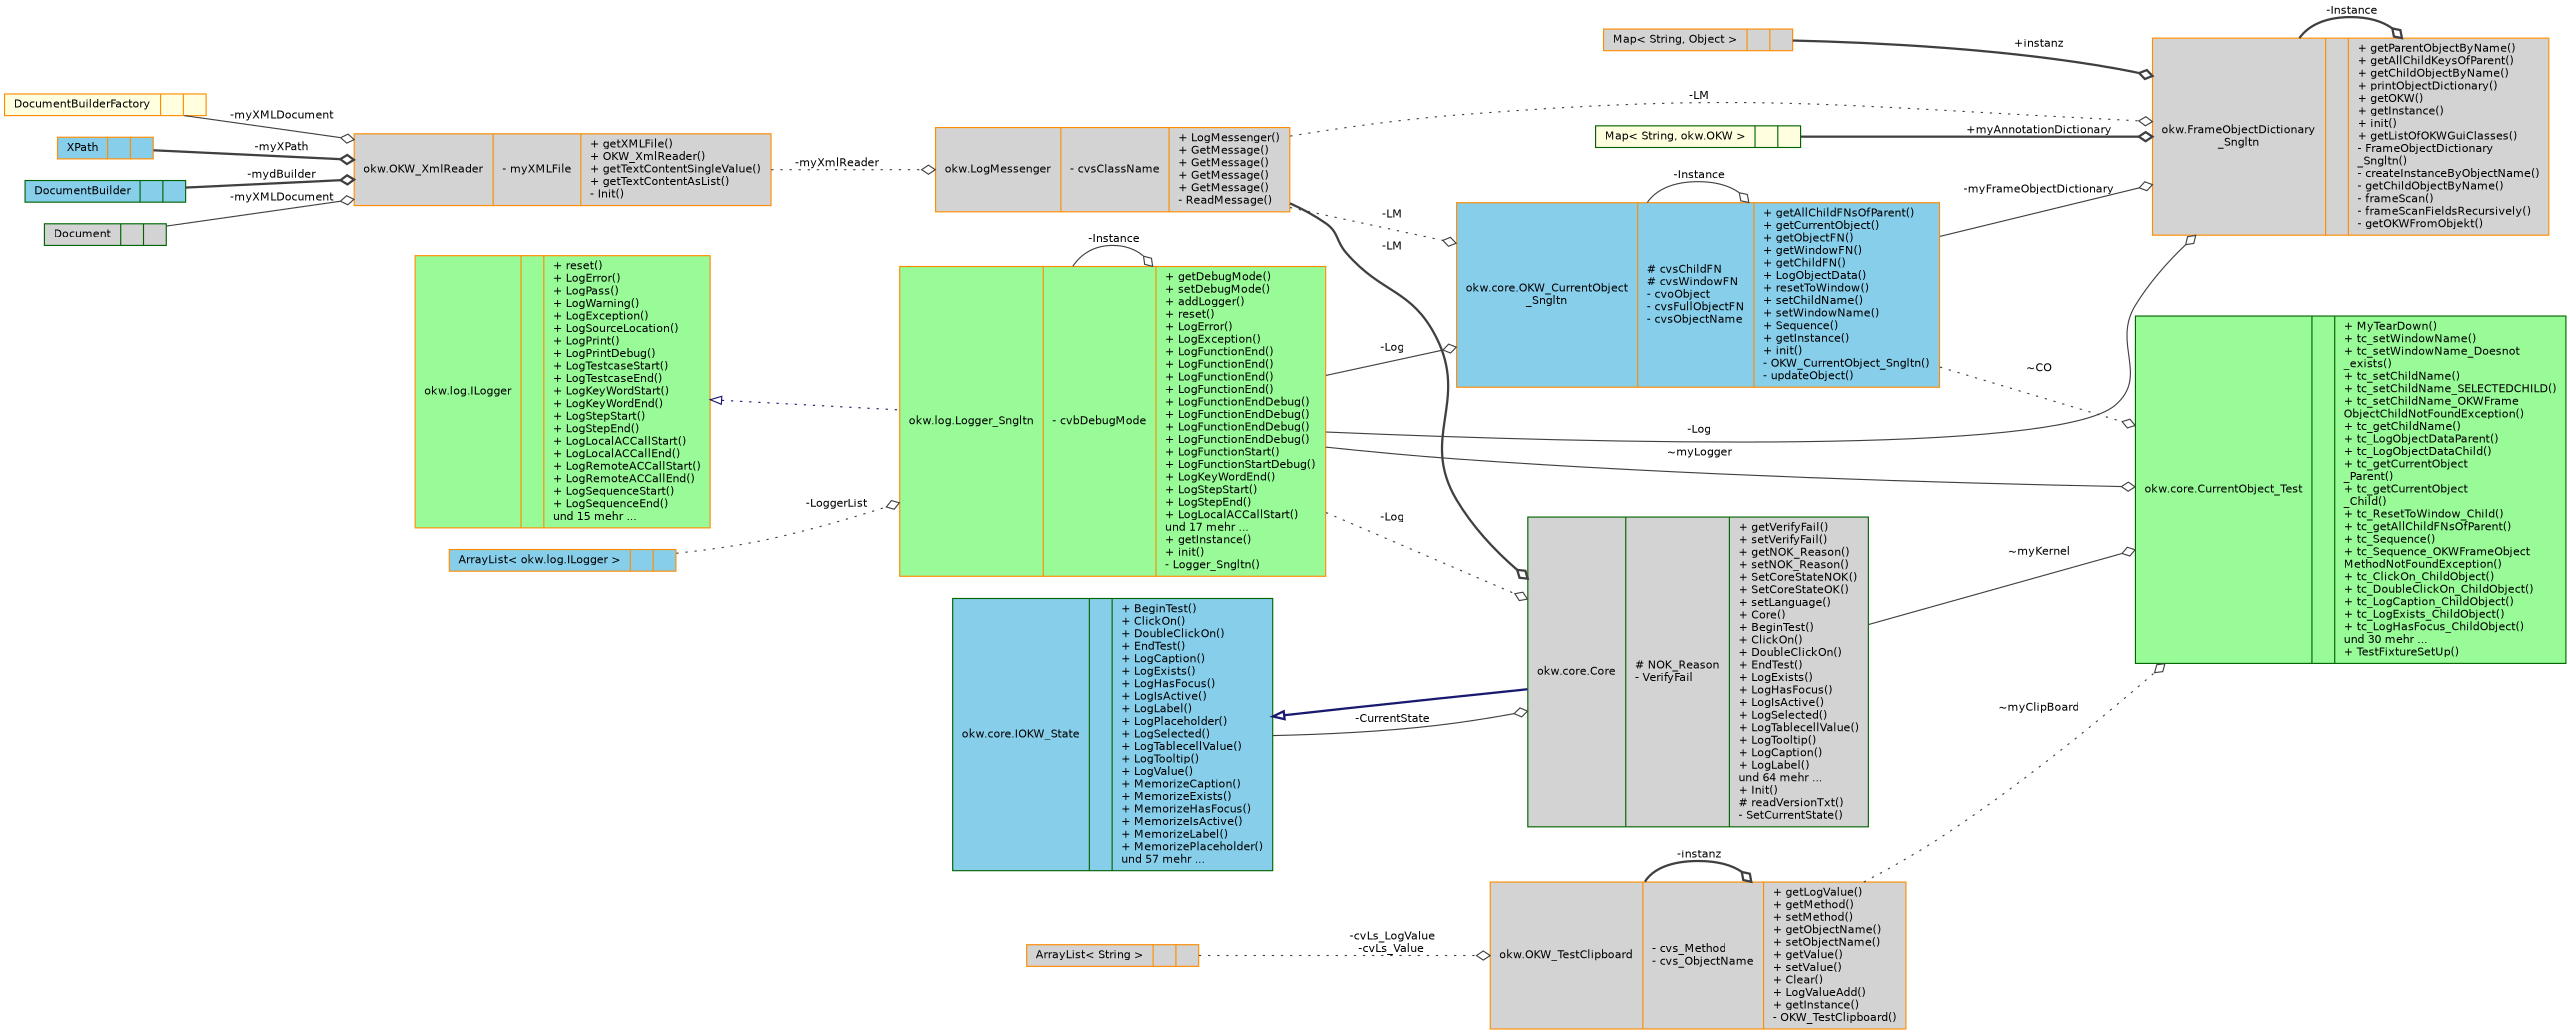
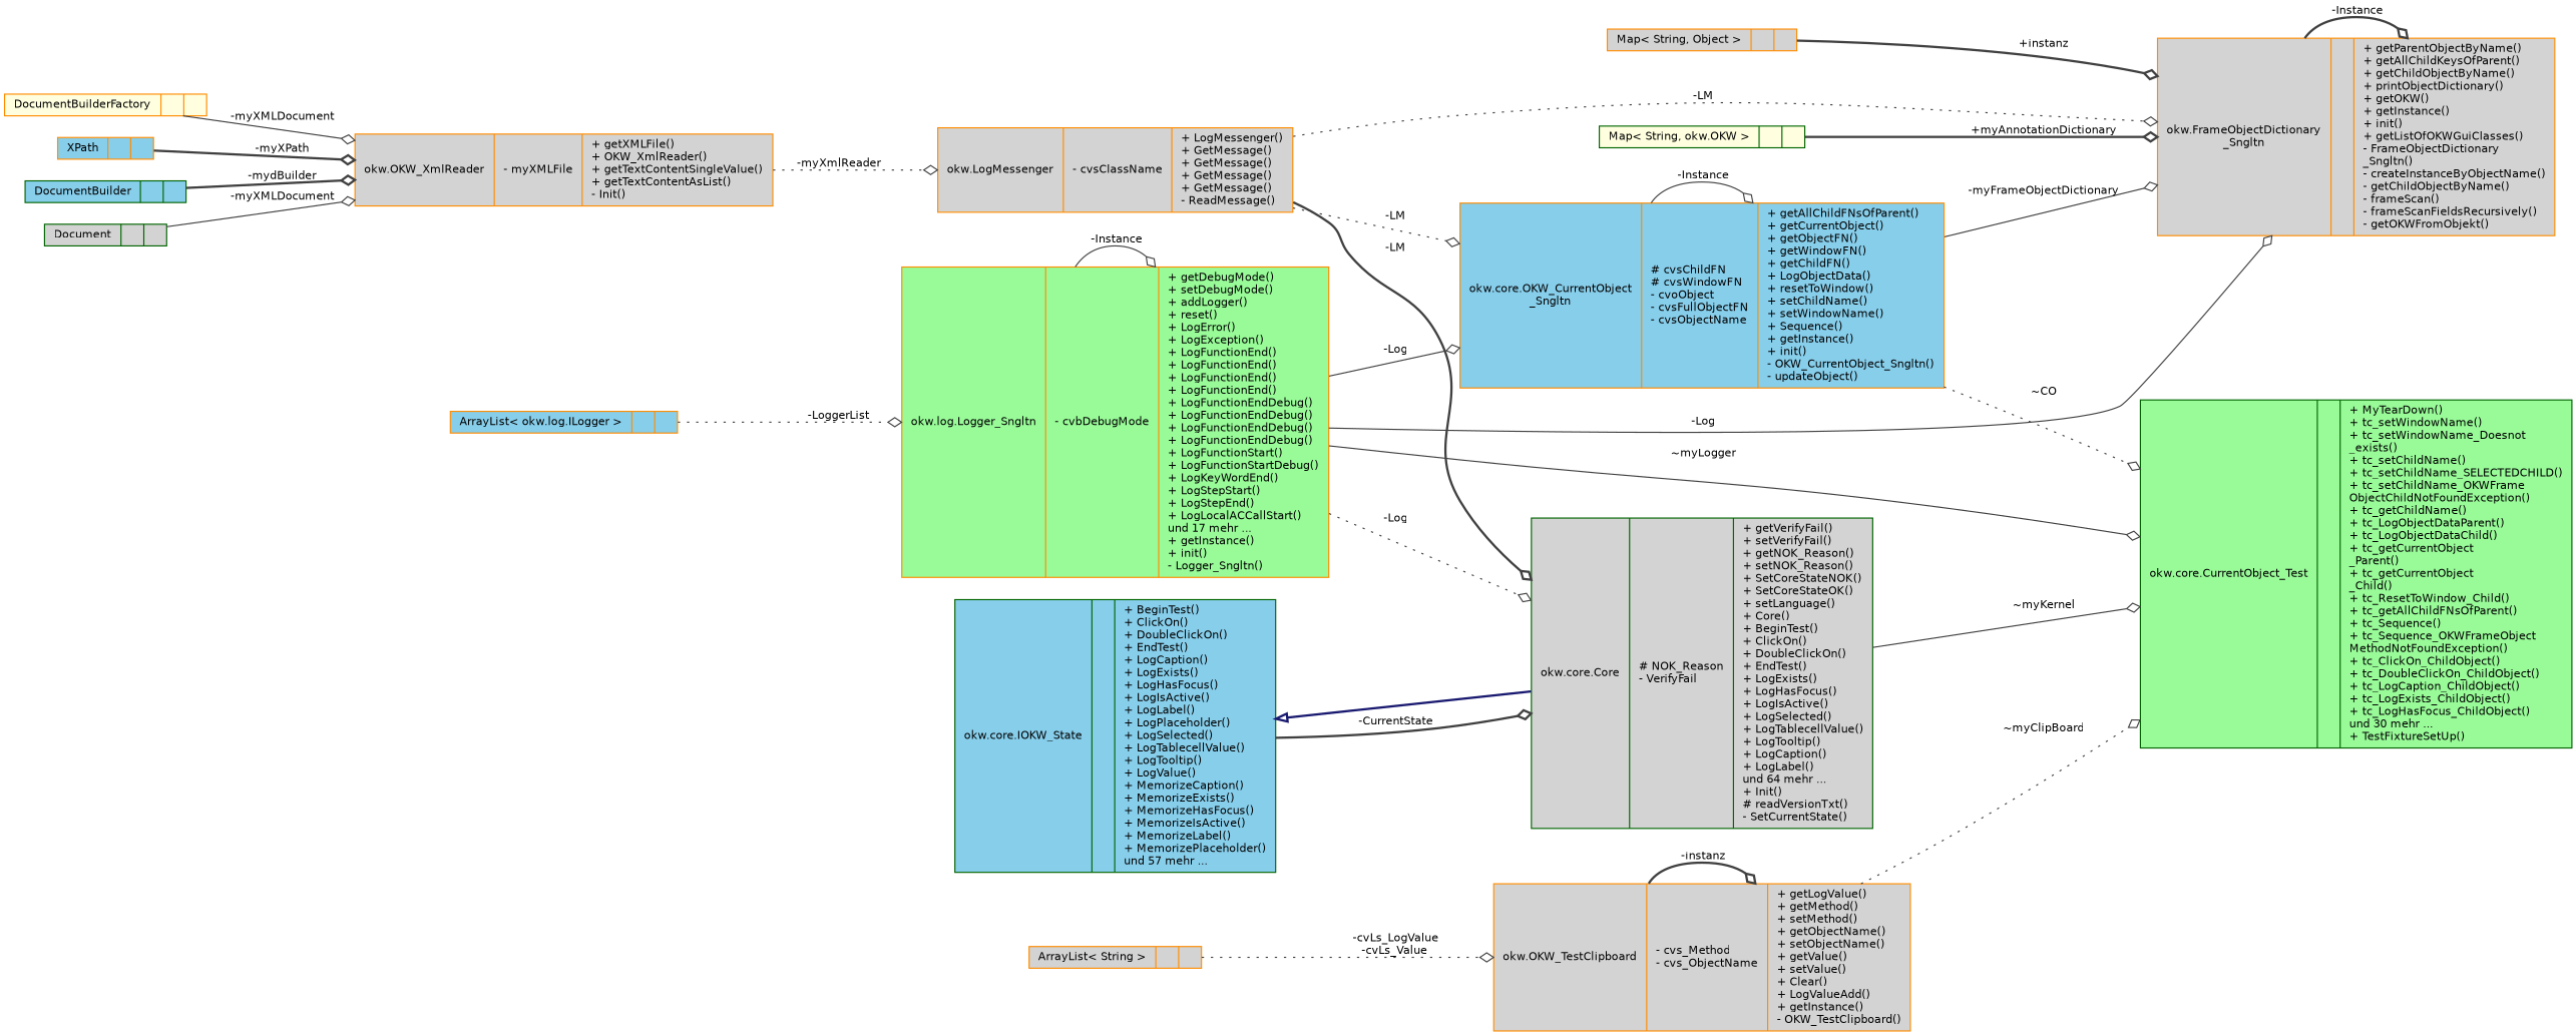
  digraph {
    rankdir=LR
    node [color=darkorange fillcolor=lightgrey fontname=Helvetica fontsize=10 shape=record style=filled]
    edge [arrowhead=odiamond color=grey25 fontname=Helvetica fontsize=10 labelfontname=Helvetica labelfontsize=10 style=dotted]
    n1 [color=darkgreen fillcolor=palegreen fontcolor=black height=0.2 label="{okw.core.CurrentObject_Test\n||+ MyTearDown()\l+ tc_setWindowName()\l+ tc_setWindowName_Doesnot\l_exists()\l+ tc_setChildName()\l+ tc_setChildName_SELECTEDCHILD()\l+ tc_setChildName_OKWFrame\lObjectChildNotFoundException()\l+ tc_getChildName()\l+ tc_LogObjectDataParent()\l+ tc_LogObjectDataChild()\l+ tc_getCurrentObject\l_Parent()\l+ tc_getCurrentObject\l_Child()\l+ tc_ResetToWindow_Child()\l+ tc_getAllChildFNsOfParent()\l+ tc_Sequence()\l+ tc_Sequence_OKWFrameObject\lMethodNotFoundException()\l+ tc_ClickOn_ChildObject()\l+ tc_DoubleClickOn_ChildObject()\l+ tc_LogCaption_ChildObject()\l+ tc_LogExists_ChildObject()\l+ tc_LogHasFocus_ChildObject()\lund 30 mehr ...\l+ TestFixtureSetUp()\l}" width=0.4]
    n2 [fillcolor=skyblue height=0.2 label="{okw.core.OKW_CurrentObject\l_Sngltn\n|# cvsChildFN\l# cvsWindowFN\l- cvoObject\l- cvsFullObjectFN\l- cvsObjectName\l|+ getAllChildFNsOfParent()\l+ getCurrentObject()\l+ getObjectFN()\l+ getWindowFN()\l+ getChildFN()\l+ LogObjectData()\l+ resetToWindow()\l+ setChildName()\l+ setWindowName()\l+ Sequence()\l+ getInstance()\l+ init()\l- OKW_CurrentObject_Sngltn()\l- updateObject()\l}" width=0.4]
    n3 [height=0.2 label="{okw.FrameObjectDictionary\l_Sngltn\n||+ getParentObjectByName()\l+ getAllChildKeysOfParent()\l+ getChildObjectByName()\l+ printObjectDictionary()\l+ getOKW()\l+ getInstance()\l+ init()\l+ getListOfOKWGuiClasses()\l- FrameObjectDictionary\l_Sngltn()\l- createInstanceByObjectName()\l- getChildObjectByName()\l- frameScan()\l- frameScanFieldsRecursively()\l- getOKWFromObjekt()\l}" width=0.4]
    n4 [color=darkgreen fillcolor=lightyellow height=0.2 label="{Map\< String, okw.OKW \>\n||}" width=0.4]
    n5 [height=0.2 label="{Map\< String, Object \>\n||}" width=0.4]
    n6 [height=0.2 label="{okw.LogMessenger\n|- cvsClassName\l|+ LogMessenger()\l+ GetMessage()\l+ GetMessage()\l+ GetMessage()\l+ GetMessage()\l- ReadMessage()\l}" width=0.4]
    n7 [color=darkgreen height=0.2 label="{okw.core.Core\n|# NOK_Reason\l- VerifyFail\l|+ getVerifyFail()\l+ setVerifyFail()\l+ getNOK_Reason()\l+ setNOK_Reason()\l+ SetCoreStateNOK()\l+ SetCoreStateOK()\l+ setLanguage()\l+ Core()\l+ BeginTest()\l+ ClickOn()\l+ DoubleClickOn()\l+ EndTest()\l+ LogExists()\l+ LogHasFocus()\l+ LogIsActive()\l+ LogSelected()\l+ LogTablecellValue()\l+ LogTooltip()\l+ LogCaption()\l+ LogLabel()\lund 64 mehr ...\l+ Init()\l# readVersionTxt()\l- SetCurrentState()\l}" width=0.4]
    n8 [height=0.2 label="{okw.OKW_XmlReader\n|- myXMLFile\l|+ getXMLFile()\l+ OKW_XmlReader()\l+ getTextContentSingleValue()\l+ getTextContentAsList()\l- Init()\l}" width=0.4]
    n9 [fillcolor=lightyellow height=0.2 label="{DocumentBuilderFactory\n||}" width=0.4]
    n10 [fillcolor=skyblue height=0.2 label="{XPath\n||}" width=0.4]
    n11 [color=darkgreen fillcolor=skyblue height=0.2 label="{DocumentBuilder\n||}" width=0.4]
    n12 [color=darkgreen height=0.2 label="{Document\n||}" width=0.4]
    n13 [fillcolor=palegreen height=0.2 label="{okw.log.Logger_Sngltn\n|- cvbDebugMode\l|+ getDebugMode()\l+ setDebugMode()\l+ addLogger()\l+ reset()\l+ LogError()\l+ LogException()\l+ LogFunctionEnd()\l+ LogFunctionEnd()\l+ LogFunctionEnd()\l+ LogFunctionEnd()\l+ LogFunctionEndDebug()\l+ LogFunctionEndDebug()\l+ LogFunctionEndDebug()\l+ LogFunctionEndDebug()\l+ LogFunctionStart()\l+ LogFunctionStartDebug()\l+ LogKeyWordEnd()\l+ LogStepStart()\l+ LogStepEnd()\l+ LogLocalACCallStart()\lund 17 mehr ...\l+ getInstance()\l+ init()\l- Logger_Sngltn()\l}" width=0.4]
-   n14 [fillcolor=palegreen height=0.2 label="{okw.log.ILogger\n||+ reset()\l+ LogError()\l+ LogPass()\l+ LogWarning()\l+ LogException()\l+ LogSourceLocation()\l+ LogPrint()\l+ LogPrintDebug()\l+ LogTestcaseStart()\l+ LogTestcaseEnd()\l+ LogKeyWordStart()\l+ LogKeyWordEnd()\l+ LogStepStart()\l+ LogStepEnd()\l+ LogLocalACCallStart()\l+ LogLocalACCallEnd()\l+ LogRemoteACCallStart()\l+ LogRemoteACCallEnd()\l+ LogSequenceStart()\l+ LogSequenceEnd()\lund 15 mehr ...\l}" width=0.4]
    n15 [fillcolor=skyblue height=0.2 label="{ArrayList\< okw.log.ILogger \>\n||}" width=0.4]
    n16 [height=0.2 label="{okw.OKW_TestClipboard\n|- cvs_Method\l- cvs_ObjectName\l|+ getLogValue()\l+ getMethod()\l+ setMethod()\l+ getObjectName()\l+ setObjectName()\l+ getValue()\l+ setValue()\l+ Clear()\l+ LogValueAdd()\l+ getInstance()\l- OKW_TestClipboard()\l}" width=0.4]
    n17 [height=0.2 label="{ArrayList\< String \>\n||}" width=0.4]
    n18 [color=darkgreen fillcolor=skyblue height=0.2 label="{okw.core.IOKW_State\n||+ BeginTest()\l+ ClickOn()\l+ DoubleClickOn()\l+ EndTest()\l+ LogCaption()\l+ LogExists()\l+ LogHasFocus()\l+ LogIsActive()\l+ LogLabel()\l+ LogPlaceholder()\l+ LogSelected()\l+ LogTablecellValue()\l+ LogTooltip()\l+ LogValue()\l+ MemorizeCaption()\l+ MemorizeExists()\l+ MemorizeHasFocus()\l+ MemorizeIsActive()\l+ MemorizeLabel()\l+ MemorizePlaceholder()\lund 57 mehr ...\l}" width=0.4]
    n2 -> n1 [label=" ~CO"]
    n2 -> n2 [label=" -Instance" style=solid]
    n2 -> n3 [label=" -myFrameObjectDictionary" style=solid]
    n3 -> n3 [label=" -Instance" style=bold]
    n4 -> n3 [label=" +myAnnotationDictionary" style=bold]
    n5 -> n3 [label=" +instanz" style=bold]
    n6 -> n2 [label=" -LM"]
    n6 -> n3 [label=" -LM"]
    n6 -> n7 [label=" -LM" style=bold]
    n7 -> n1 [label=" ~myKernel" style=solid]
    n8 -> n6 [label=" -myXmlReader"]
    n9 -> n8 [label=" -myXMLDocument" style=solid]
    n10 -> n8 [label=" -myXPath" style=bold]
    n11 -> n8 [label=" -mydBuilder" style=bold]
    n12 -> n8 [label=" -myXMLDocument" style=solid]
    n13 -> n1 [label=" ~myLogger" style=solid]
    n13 -> n2 [label=" -Log" style=solid]
    n13 -> n3 [label=" -Log" style=solid]
    n13 -> n7 [label=" -Log"]
    n13 -> n13 [label=" -Instance" style=solid]
-   n14 -> n13 [arrowtail=onormal color=midnightblue dir=back arrowhead=""]
    n15 -> n13 [label=" -LoggerList"]
    n16 -> n1 [label=" ~myClipBoard"]
    n16 -> n16 [label=" -instanz" style=bold]
    n17 -> n16 [label=" -cvLs_LogValue\n-cvLs_Value"]
    n18 -> n7 [arrowtail=onormal color=midnightblue dir=back style=bold arrowhead=""]
-   n18 -> n7 [label=" -CurrentState" style=solid]
+   n18 -> n7 [label=" -CurrentState" style=bold]
  }
